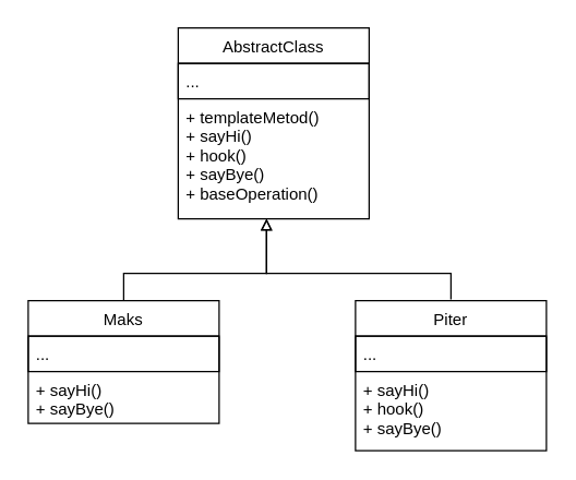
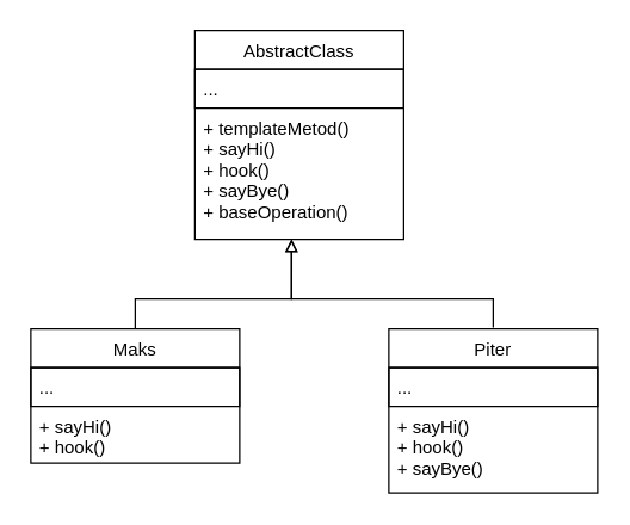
  <mxCell id="0" />
  <mxCell id="1" parent="0" />
  <mxCell id="2" value="AbstractClass" style="swimlane;fontStyle=0;childLayout=stackLayout;horizontal=1;startSize=26;horizontalStack=0;resizeParent=1;resizeParentMax=0;resizeLast=0;collapsible=1;marginBottom=0;" vertex="1" parent="1"><mxGeometry x="130" y="20" width="140" height="140" as="geometry" /></mxCell>
  <mxCell id="3" value="..." style="text;strokeColor=#000000;fillColor=none;align=left;verticalAlign=top;spacingLeft=4;spacingRight=4;overflow=hidden;rotatable=0;points=[[0,0.5],[1,0.5]];portConstraint=eastwest;" vertex="1" parent="2"><mxGeometry y="26" width="140" height="26" as="geometry" /></mxCell>
  <mxCell id="4" value="+ templateMetod()&#10;+ sayHi()&#10;+ hook()&#10;+ sayBye()&#10;+ baseOperation()&#10;" style="text;strokeColor=none;fillColor=none;align=left;verticalAlign=top;spacingLeft=4;spacingRight=4;overflow=hidden;rotatable=0;points=[[0,0.5],[1,0.5]];portConstraint=eastwest;" vertex="1" parent="2"><mxGeometry y="52" width="140" height="88" as="geometry" /></mxCell>
  <mxCell id="5" style="edgeStyle=orthogonalEdgeStyle;rounded=0;orthogonalLoop=1;jettySize=auto;html=1;endArrow=block;endFill=0;entryX=0.463;entryY=1;entryDx=0;entryDy=0;entryPerimeter=0;" edge="1" parent="1" source="6" target="4"><mxGeometry relative="1" as="geometry"><mxPoint x="190" y="163" as="targetPoint" /><Array as="points"><mxPoint x="90" y="200" /><mxPoint x="195" y="200" /><mxPoint x="195" y="160" /></Array></mxGeometry></mxCell>
  <mxCell id="6" value="Maks" style="swimlane;fontStyle=0;childLayout=stackLayout;horizontal=1;startSize=26;horizontalStack=0;resizeParent=1;resizeParentMax=0;resizeLast=0;collapsible=1;marginBottom=0;" vertex="1" parent="1"><mxGeometry x="20" y="220" width="140" height="90" as="geometry" /></mxCell>
  <mxCell id="7" value="..." style="text;strokeColor=#000000;fillColor=none;align=left;verticalAlign=top;spacingLeft=4;spacingRight=4;overflow=hidden;rotatable=0;points=[[0,0.5],[1,0.5]];portConstraint=eastwest;" vertex="1" parent="6"><mxGeometry y="26" width="140" height="26" as="geometry" /></mxCell>
- <mxCell id="8" value="+ sayHi()&#10;+ sayBye()" style="text;strokeColor=none;fillColor=none;align=left;verticalAlign=top;spacingLeft=4;spacingRight=4;overflow=hidden;rotatable=0;points=[[0,0.5],[1,0.5]];portConstraint=eastwest;" vertex="1" parent="6"><mxGeometry y="52" width="140" height="38" as="geometry" /></mxCell>
+ <mxCell id="8" value="+ sayHi()&#10;+ hook()" style="text;strokeColor=none;fillColor=none;align=left;verticalAlign=top;spacingLeft=4;spacingRight=4;overflow=hidden;rotatable=0;points=[[0,0.5],[1,0.5]];portConstraint=eastwest;" vertex="1" parent="6"><mxGeometry y="52" width="140" height="38" as="geometry" /></mxCell>
  <mxCell id="9" style="edgeStyle=orthogonalEdgeStyle;rounded=0;orthogonalLoop=1;jettySize=auto;html=1;endArrow=block;endFill=0;entryX=0.462;entryY=1.01;entryDx=0;entryDy=0;entryPerimeter=0;" edge="1" parent="1"><mxGeometry relative="1" as="geometry"><mxPoint x="330" y="219" as="sourcePoint" /><mxPoint x="194.68" y="159.88" as="targetPoint" /><Array as="points"><mxPoint x="330" y="200" /><mxPoint x="195" y="200" /></Array></mxGeometry></mxCell>
  <mxCell id="10" value="Piter" style="swimlane;fontStyle=0;childLayout=stackLayout;horizontal=1;startSize=26;horizontalStack=0;resizeParent=1;resizeParentMax=0;resizeLast=0;collapsible=1;marginBottom=0;" vertex="1" parent="1"><mxGeometry x="260" y="220" width="140" height="110" as="geometry" /></mxCell>
  <mxCell id="11" value="..." style="text;strokeColor=#000000;fillColor=none;align=left;verticalAlign=top;spacingLeft=4;spacingRight=4;overflow=hidden;rotatable=0;points=[[0,0.5],[1,0.5]];portConstraint=eastwest;" vertex="1" parent="10"><mxGeometry y="26" width="140" height="26" as="geometry" /></mxCell>
  <mxCell id="12" value="+ sayHi()&#10;+ hook()&#10;+ sayBye()" style="text;strokeColor=none;fillColor=none;align=left;verticalAlign=top;spacingLeft=4;spacingRight=4;overflow=hidden;rotatable=0;points=[[0,0.5],[1,0.5]];portConstraint=eastwest;" vertex="1" parent="10"><mxGeometry y="52" width="140" height="58" as="geometry" /></mxCell>
